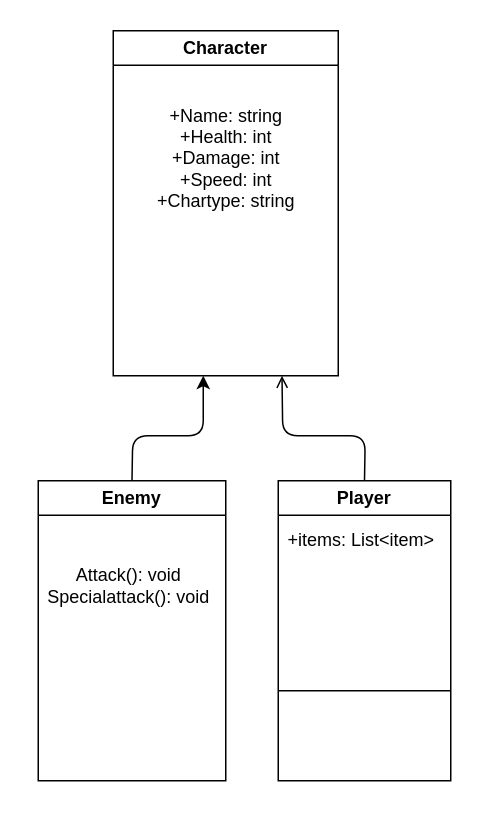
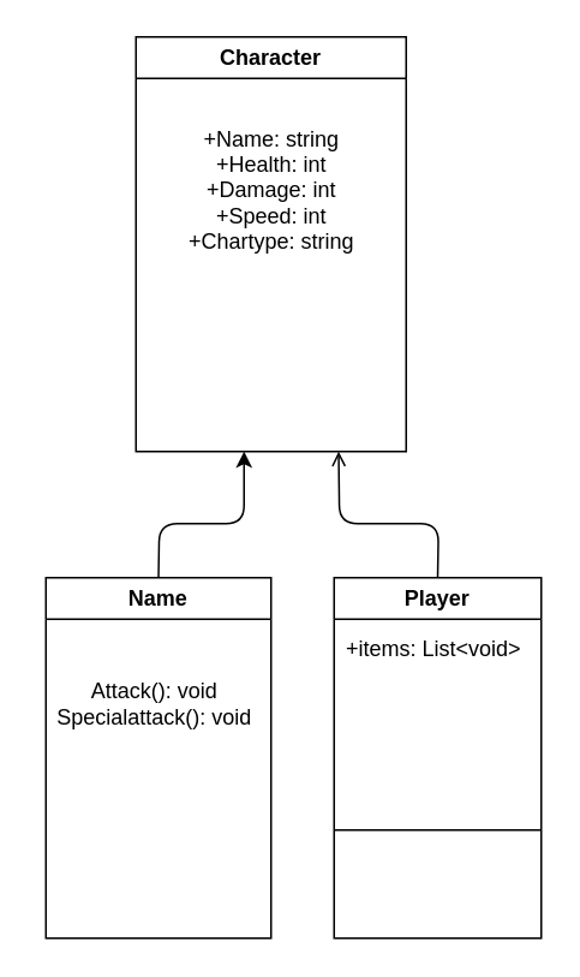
  <mxCell id="0" />
  <mxCell id="1" parent="0" />
  <mxCell id="2" value="Character" style="swimlane;whiteSpace=wrap;html=1;" vertex="1" parent="1"><mxGeometry x="75" y="20" width="150" height="230" as="geometry" /></mxCell>
  <mxCell id="3" value="+Name: string&lt;br&gt;+Health: int&lt;br&gt;+Damage: int&lt;br&gt;+Speed: int&lt;br&gt;+Chartype: string" style="text;html=1;align=center;verticalAlign=middle;resizable=0;points=[];autosize=1;strokeColor=none;fillColor=none;" vertex="1" parent="2"><mxGeometry x="15" y="40" width="120" height="90" as="geometry" /></mxCell>
  <mxCell id="4" value="Player" style="swimlane;whiteSpace=wrap;html=1;" vertex="1" parent="1"><mxGeometry x="185" y="320" width="115" height="200" as="geometry" /></mxCell>
- <mxCell id="5" value="+items: List&amp;lt;item&amp;gt;" style="text;html=1;align=center;verticalAlign=middle;resizable=0;points=[];autosize=1;strokeColor=none;fillColor=none;" vertex="1" parent="4"><mxGeometry x="-5" y="25" width="120" height="30" as="geometry" /></mxCell>
+ <mxCell id="5" value="+items: List&amp;lt;void&amp;gt;" style="text;html=1;align=center;verticalAlign=middle;resizable=0;points=[];autosize=1;strokeColor=none;fillColor=none;" vertex="1" parent="4"><mxGeometry x="-5" y="25" width="120" height="30" as="geometry" /></mxCell>
  <mxCell id="6" value="" style="endArrow=none;html=1;" edge="1" parent="4"><mxGeometry width="50" height="50" relative="1" as="geometry"><mxPoint y="140" as="sourcePoint" /><mxPoint x="115" y="140" as="targetPoint" /></mxGeometry></mxCell>
  <mxCell id="7" style="edgeStyle=none;html=1;exitX=0.5;exitY=0;exitDx=0;exitDy=0;" edge="1" parent="1" source="8"><mxGeometry relative="1" as="geometry"><mxPoint x="135" y="250" as="targetPoint" /><Array as="points"><mxPoint x="88" y="290" /><mxPoint x="135" y="290" /></Array></mxGeometry></mxCell>
- <mxCell id="8" value="Enemy" style="swimlane;whiteSpace=wrap;html=1;" vertex="1" parent="1"><mxGeometry x="25" y="320" width="125" height="200" as="geometry" /></mxCell>
+ <mxCell id="8" value="Name" style="swimlane;whiteSpace=wrap;html=1;" vertex="1" parent="1"><mxGeometry x="25" y="320" width="125" height="200" as="geometry" /></mxCell>
  <mxCell id="9" value="Attack(): void&lt;br&gt;Specialattack(): void" style="text;html=1;align=center;verticalAlign=middle;resizable=0;points=[];autosize=1;strokeColor=none;fillColor=none;" vertex="1" parent="8"><mxGeometry x="-5" y="50" width="130" height="40" as="geometry" /></mxCell>
  <mxCell id="10" value="" style="endArrow=open;html=1;exitX=0.5;exitY=0;exitDx=0;exitDy=0;entryX=0.75;entryY=1;entryDx=0;entryDy=0;" edge="1" parent="1" source="4" target="2"><mxGeometry width="50" height="50" relative="1" as="geometry"><mxPoint x="465" y="490" as="sourcePoint" /><mxPoint x="335" y="270" as="targetPoint" /><Array as="points"><mxPoint x="243" y="290" /><mxPoint x="188" y="290" /></Array></mxGeometry></mxCell>
